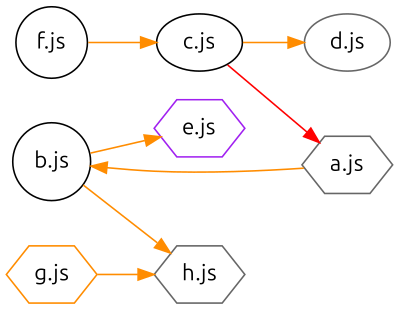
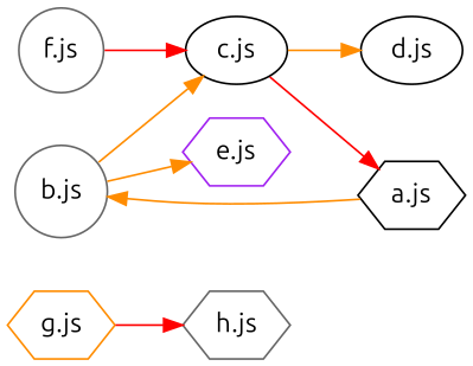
  digraph {
    rankdir=LR
    node [color=black fontname=Ubuntu shape=hexagon]
    edge [color=darkorange]
-   "b.js" [shape=circle]
-   "a.js" [color=gray40]
+   "b.js" [color=gray40 shape=circle]
+   "a.js"
    "c.js" [shape=ellipse]
    "e.js" [color=purple]
-   "d.js" [color=gray40 shape=ellipse]
-   "f.js" [shape=circle]
+   "d.js" [shape=ellipse]
+   "f.js" [color=gray40 shape=circle]
    "g.js" [color=darkorange]
    "h.js" [color=gray40]
-   "b.js" -> "h.js"
+   "b.js" -> "c.js"
    "b.js" -> "e.js"
    "a.js" -> "b.js"
    "c.js" -> "a.js" [color=red]
    "c.js" -> "d.js"
-   "f.js" -> "c.js"
-   "g.js" -> "h.js"
+   "f.js" -> "c.js" [color=red]
+   "g.js" -> "h.js" [color=red]
  }
